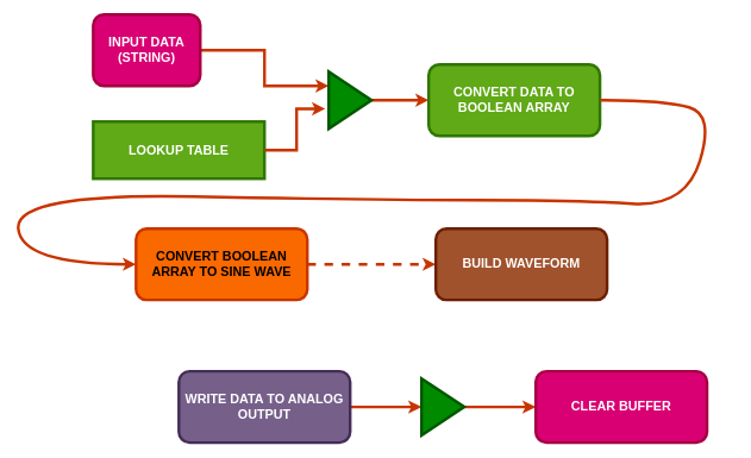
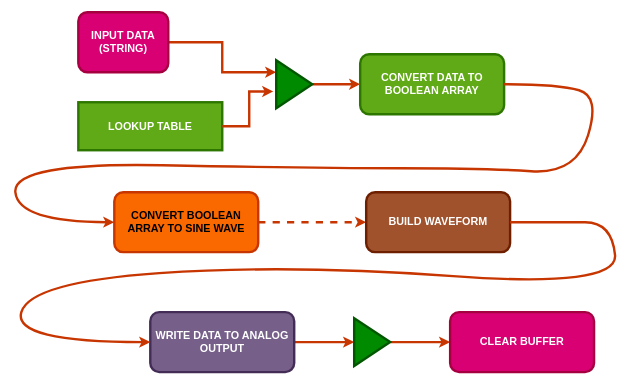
  <mxCell id="0" />
  <mxCell id="1" parent="0" />
  <mxCell id="2" style="edgeStyle=orthogonalEdgeStyle;rounded=0;orthogonalLoop=1;jettySize=auto;html=1;exitX=1;exitY=0.5;exitDx=0;exitDy=0;entryX=0;entryY=0.25;entryDx=0;entryDy=0;strokeWidth=4;fillColor=#fa6800;strokeColor=#C73500;" edge="1" parent="1" source="3" target="7"><mxGeometry relative="1" as="geometry" /></mxCell>
  <mxCell id="3" value="&lt;font style=&quot;font-size: 18px;&quot;&gt;&lt;b&gt;INPUT DATA (STRING)&lt;/b&gt;&lt;/font&gt;" style="rounded=1;whiteSpace=wrap;html=1;strokeWidth=4;fillColor=#d80073;fontColor=#ffffff;strokeColor=#A50040;" vertex="1" parent="1"><mxGeometry x="130" y="20" width="150" height="100" as="geometry" /></mxCell>
  <mxCell id="4" value="&lt;font style=&quot;font-size: 18px;&quot;&gt;&lt;b&gt;CONVERT DATA TO BOOLEAN ARRAY&lt;/b&gt;&lt;/font&gt;" style="rounded=1;whiteSpace=wrap;html=1;strokeWidth=4;fillColor=#60a917;fontColor=#ffffff;strokeColor=#2D7600;" vertex="1" parent="1"><mxGeometry x="600" y="90" width="240" height="100" as="geometry" /></mxCell>
  <mxCell id="5" value="&lt;b&gt;&lt;font style=&quot;font-size: 18px;&quot;&gt;LOOKUP TABLE&lt;/font&gt;&lt;/b&gt;" style="rounded=0;whiteSpace=wrap;html=1;strokeWidth=4;fillColor=#60a917;fontColor=#ffffff;strokeColor=#2D7600;" vertex="1" parent="1"><mxGeometry x="130" y="170" width="240" height="80" as="geometry" /></mxCell>
  <mxCell id="6" style="edgeStyle=orthogonalEdgeStyle;rounded=0;orthogonalLoop=1;jettySize=auto;html=1;exitX=1;exitY=0.5;exitDx=0;exitDy=0;entryX=0;entryY=0.5;entryDx=0;entryDy=0;strokeWidth=4;fillColor=#fa6800;strokeColor=#C73500;" edge="1" parent="1" source="7" target="4"><mxGeometry relative="1" as="geometry" /></mxCell>
  <mxCell id="7" value="" style="triangle;whiteSpace=wrap;html=1;strokeWidth=4;fillColor=#008a00;fontColor=#ffffff;strokeColor=#005700;" vertex="1" parent="1"><mxGeometry x="460" y="100" width="60" height="80" as="geometry" /></mxCell>
  <mxCell id="8" style="edgeStyle=orthogonalEdgeStyle;rounded=0;orthogonalLoop=1;jettySize=auto;html=1;exitX=1;exitY=0.5;exitDx=0;exitDy=0;entryX=-0.083;entryY=0.65;entryDx=0;entryDy=0;entryPerimeter=0;strokeWidth=4;fillColor=#fa6800;strokeColor=#C73500;" edge="1" parent="1" source="5" target="7"><mxGeometry relative="1" as="geometry" /></mxCell>
  <mxCell id="9" style="edgeStyle=orthogonalEdgeStyle;rounded=0;orthogonalLoop=1;jettySize=auto;html=1;entryX=0;entryY=0.5;entryDx=0;entryDy=0;strokeWidth=4;fillColor=#fa6800;strokeColor=#C73500;dashed=1;" edge="1" parent="1" source="10" target="11"><mxGeometry relative="1" as="geometry" /></mxCell>
  <mxCell id="10" value="&lt;font style=&quot;font-size: 18px;&quot;&gt;&lt;b&gt;CONVERT BOOLEAN ARRAY TO SINE WAVE&lt;/b&gt;&lt;/font&gt;" style="rounded=1;whiteSpace=wrap;html=1;strokeWidth=4;fillColor=#fa6800;fontColor=#000000;strokeColor=#C73500;" vertex="1" parent="1"><mxGeometry x="190" y="320" width="240" height="100" as="geometry" /></mxCell>
  <mxCell id="11" value="&lt;span style=&quot;font-size: 18px;&quot;&gt;&lt;b&gt;BUILD WAVEFORM&lt;/b&gt;&lt;/span&gt;" style="rounded=1;whiteSpace=wrap;html=1;strokeWidth=4;fillColor=#a0522d;fontColor=#ffffff;strokeColor=#6D1F00;" vertex="1" parent="1"><mxGeometry x="610" y="320" width="240" height="100" as="geometry" /></mxCell>
  <mxCell id="12" value="" style="curved=1;endArrow=classic;html=1;rounded=0;exitX=1;exitY=0.5;exitDx=0;exitDy=0;entryX=0;entryY=0.5;entryDx=0;entryDy=0;strokeWidth=4;fillColor=#fa6800;strokeColor=#C73500;" edge="1" parent="1" source="4" target="10"><mxGeometry width="50" height="50" relative="1" as="geometry"><mxPoint x="560" y="400" as="sourcePoint" /><mxPoint x="400" y="280" as="targetPoint" /><Array as="points"><mxPoint x="930" y="140" /><mxPoint x="1000" y="160" /><mxPoint x="960" y="290" /><mxPoint x="810" y="280" /><mxPoint x="520" y="280" /><mxPoint x="20" y="270" /><mxPoint x="30" y="370" /></Array></mxGeometry></mxCell>
  <mxCell id="13" style="edgeStyle=orthogonalEdgeStyle;rounded=0;orthogonalLoop=1;jettySize=auto;html=1;exitX=1;exitY=0.5;exitDx=0;exitDy=0;entryX=0;entryY=0.5;entryDx=0;entryDy=0;strokeWidth=4;fillColor=#fa6800;strokeColor=#C73500;" edge="1" parent="1" source="14" target="16"><mxGeometry relative="1" as="geometry" /></mxCell>
  <mxCell id="14" value="&lt;span style=&quot;font-size: 18px;&quot;&gt;&lt;b&gt;WRITE DATA TO ANALOG OUTPUT&lt;/b&gt;&lt;/span&gt;" style="rounded=1;whiteSpace=wrap;html=1;strokeWidth=4;fillColor=#76608a;fontColor=#ffffff;strokeColor=#432D57;" vertex="1" parent="1"><mxGeometry x="250" y="520" width="240" height="100" as="geometry" /></mxCell>
  <mxCell id="15" style="edgeStyle=orthogonalEdgeStyle;rounded=0;orthogonalLoop=1;jettySize=auto;html=1;exitX=1;exitY=0.5;exitDx=0;exitDy=0;entryX=0;entryY=0.5;entryDx=0;entryDy=0;strokeWidth=4;fillColor=#fa6800;strokeColor=#C73500;" edge="1" parent="1" source="16" target="18"><mxGeometry relative="1" as="geometry" /></mxCell>
  <mxCell id="16" value="" style="triangle;whiteSpace=wrap;html=1;strokeWidth=4;fillColor=#008a00;fontColor=#ffffff;strokeColor=#005700;" vertex="1" parent="1"><mxGeometry x="590" y="530" width="60" height="80" as="geometry" /></mxCell>
+ <mxCell id="17" value="" style="curved=1;endArrow=classic;html=1;rounded=0;entryX=0;entryY=0.5;entryDx=0;entryDy=0;exitX=1;exitY=0.5;exitDx=0;exitDy=0;strokeWidth=4;fillColor=#fa6800;strokeColor=#C73500;" edge="1" parent="1" source="11" target="14"><mxGeometry width="50" height="50" relative="1" as="geometry"><mxPoint x="560" y="400" as="sourcePoint" /><mxPoint x="610" y="350" as="targetPoint" /><Array as="points"><mxPoint x="930" y="370" /><mxPoint x="1020" y="370" /><mxPoint x="1030" y="480" /><mxPoint x="480" y="440" /><mxPoint x="50" y="470" /><mxPoint x="20" y="570" /></Array></mxGeometry></mxCell>
  <mxCell id="18" value="&lt;span style=&quot;font-size: 18px;&quot;&gt;&lt;b&gt;CLEAR BUFFER&lt;/b&gt;&lt;/span&gt;" style="rounded=1;whiteSpace=wrap;html=1;strokeWidth=4;fillColor=#d80073;fontColor=#ffffff;strokeColor=#A50040;" vertex="1" parent="1"><mxGeometry x="750" y="520" width="240" height="100" as="geometry" /></mxCell>
